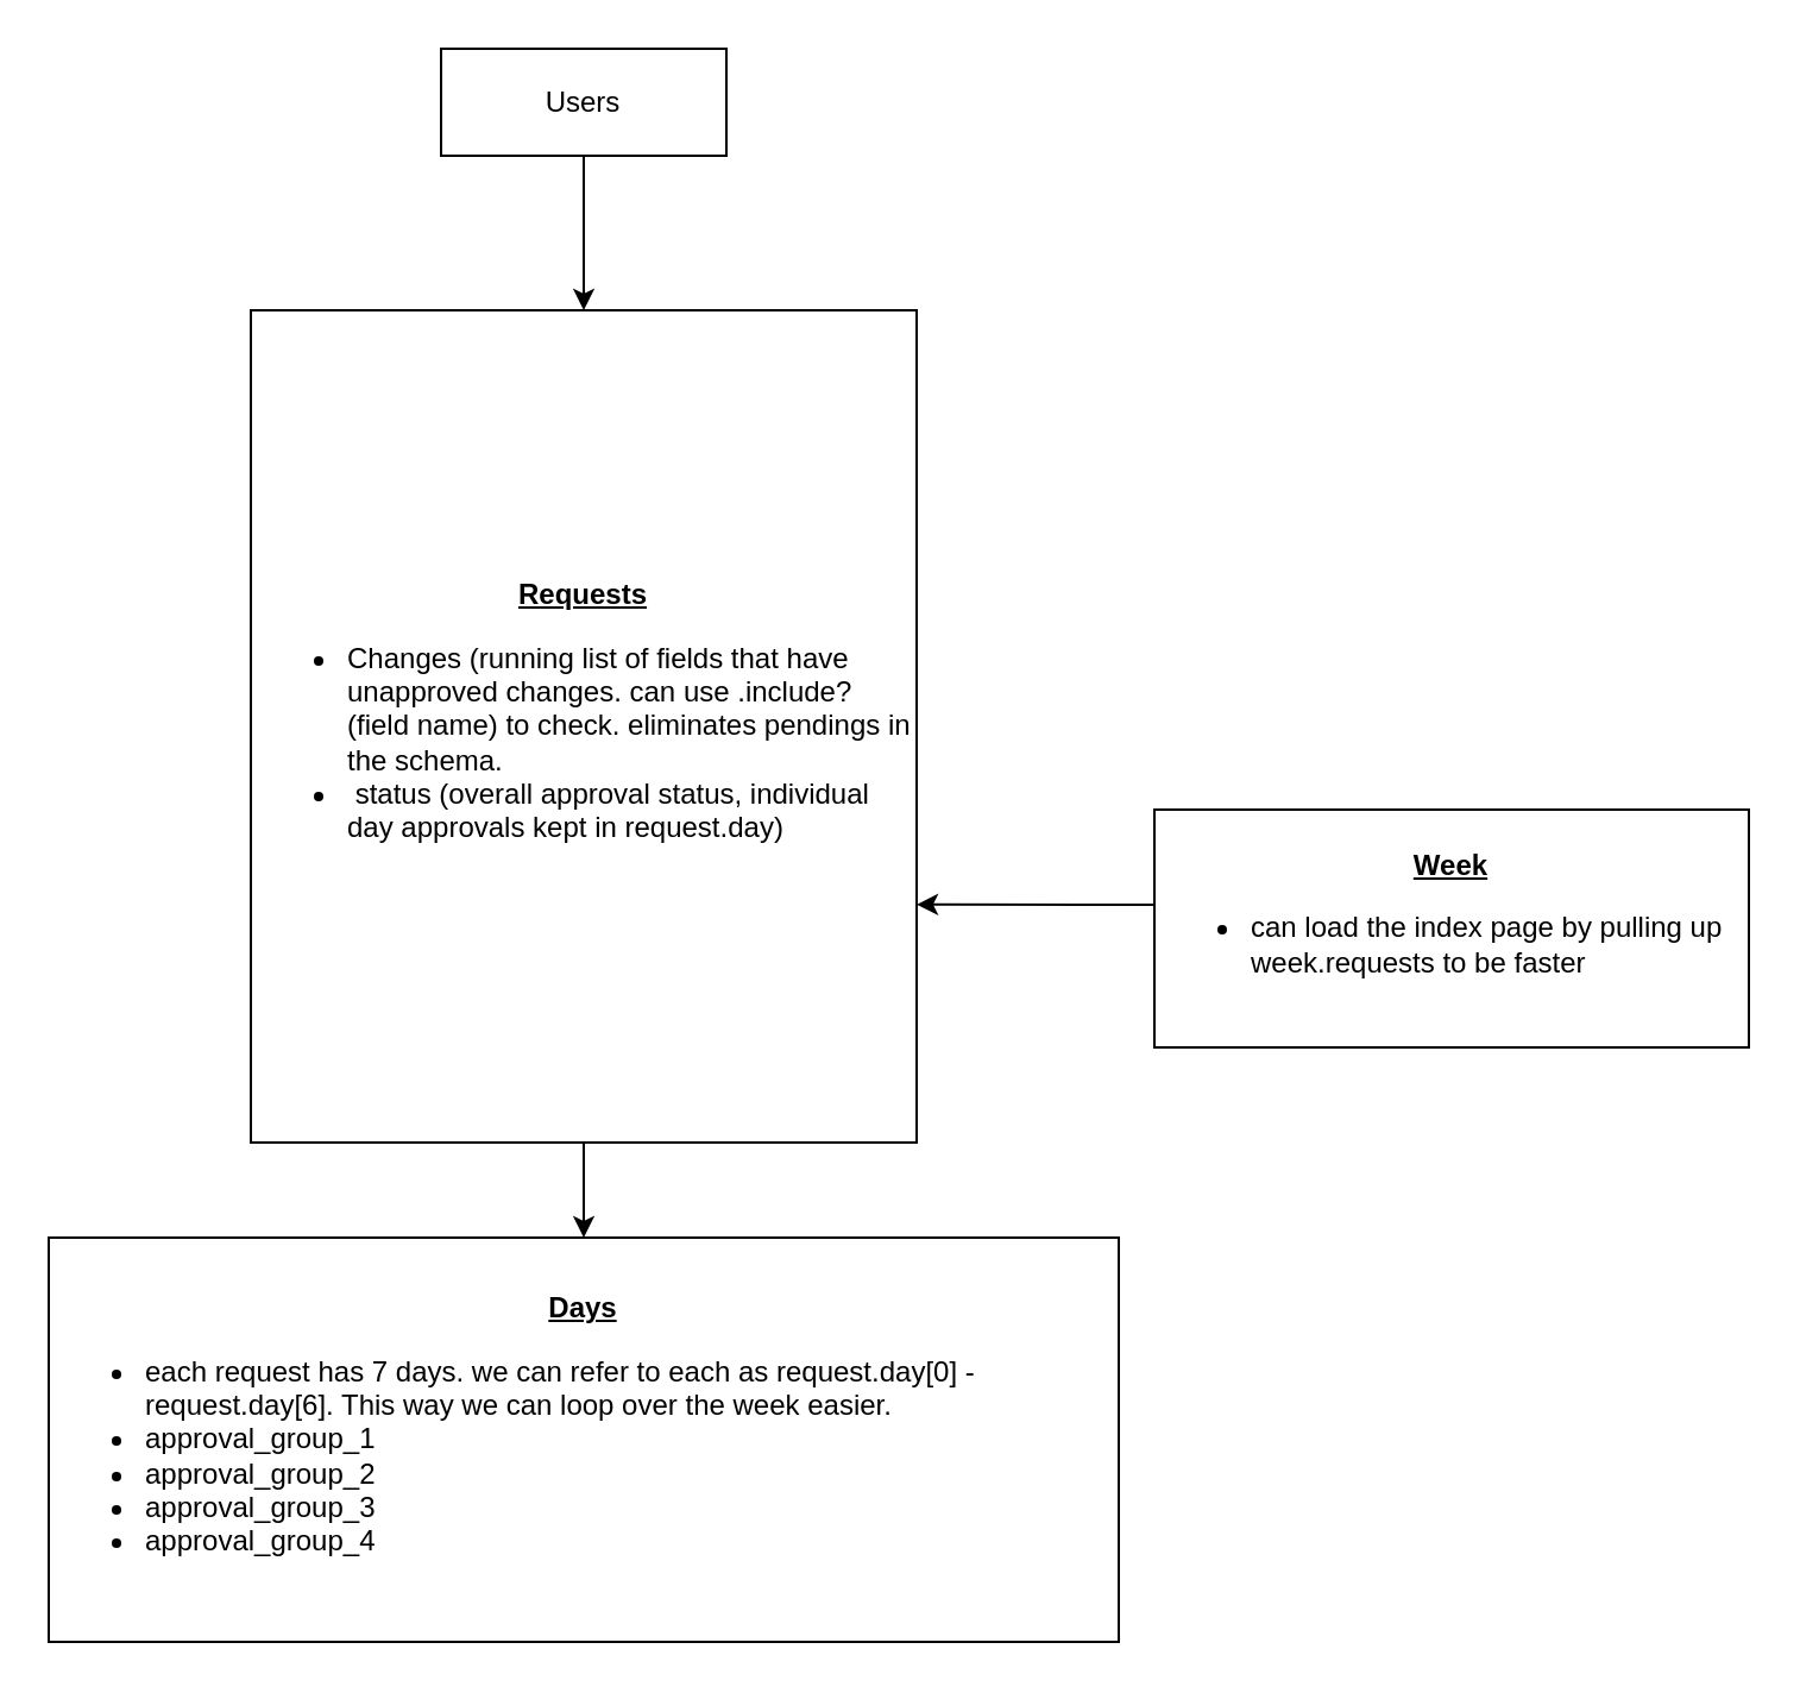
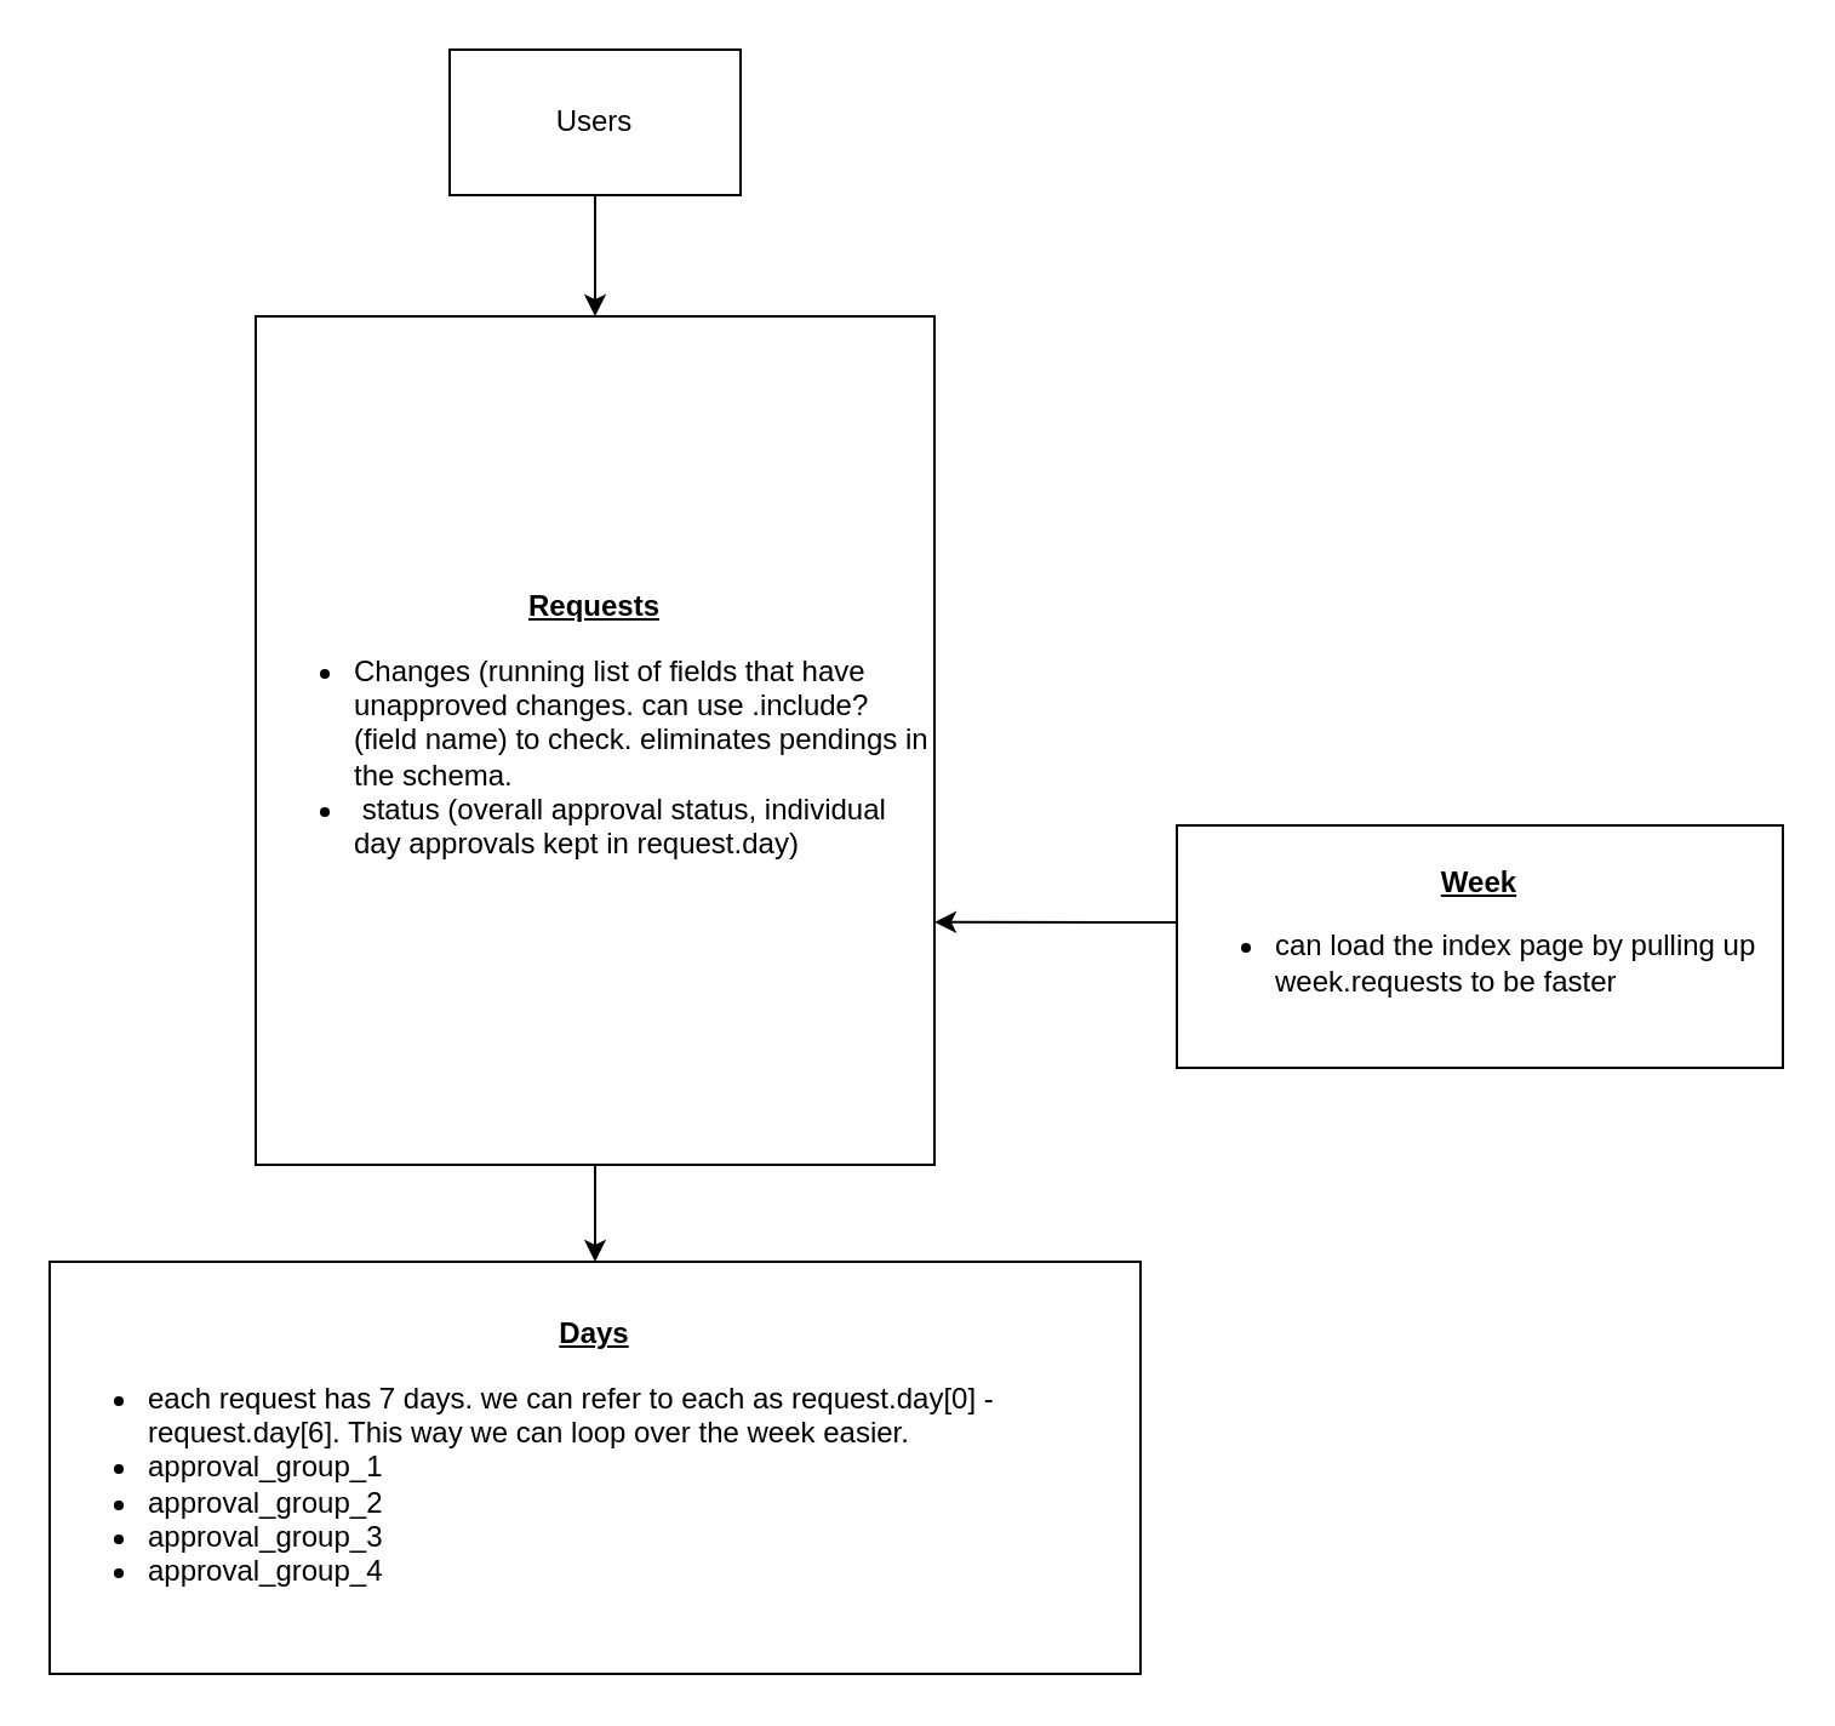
  <mxCell id="0" />
  <mxCell id="1" parent="0" />
  <mxCell id="2" style="edgeStyle=orthogonalEdgeStyle;rounded=0;orthogonalLoop=1;jettySize=auto;html=1;exitX=0.5;exitY=1;exitDx=0;exitDy=0;" edge="1" parent="1" source="3" target="8"><mxGeometry relative="1" as="geometry" /></mxCell>
  <mxCell id="3" value="&lt;u&gt;&lt;b&gt;Requests&lt;/b&gt;&lt;/u&gt;&lt;br&gt;&lt;div align=&quot;left&quot;&gt;&lt;ul&gt;&lt;li&gt;Changes (running list of fields that have unapproved changes. can use .include?(field name) to check. eliminates pendings in the schema.&lt;/li&gt;&lt;li&gt;&amp;nbsp;status (overall approval status, individual day approvals kept in request.day)&lt;br&gt;&lt;/li&gt;&lt;/ul&gt;&lt;/div&gt;" style="rounded=0;whiteSpace=wrap;html=1;" vertex="1" parent="1"><mxGeometry x="105" y="130" width="280" height="350" as="geometry" /></mxCell>
  <mxCell id="4" style="edgeStyle=orthogonalEdgeStyle;rounded=0;orthogonalLoop=1;jettySize=auto;html=1;entryX=0.5;entryY=0;entryDx=0;entryDy=0;" edge="1" parent="1" source="5" target="3"><mxGeometry relative="1" as="geometry" /></mxCell>
- <mxCell id="5" value="Users" style="whiteSpace=wrap;html=1;" vertex="1" parent="1"><mxGeometry x="185" y="20" width="120" height="45" as="geometry" /></mxCell>
+ <mxCell id="5" value="Users" style="whiteSpace=wrap;html=1;" vertex="1" parent="1"><mxGeometry x="185" y="20" width="120" height="60" as="geometry" /></mxCell>
  <mxCell id="6" style="edgeStyle=orthogonalEdgeStyle;rounded=0;orthogonalLoop=1;jettySize=auto;html=1;entryX=1;entryY=0.714;entryDx=0;entryDy=0;entryPerimeter=0;" edge="1" parent="1" source="7" target="3"><mxGeometry relative="1" as="geometry"><Array as="points"><mxPoint x="455" y="380" /><mxPoint x="455" y="380" /></Array></mxGeometry></mxCell>
  <mxCell id="7" value="&lt;div&gt;&lt;u&gt;&lt;b&gt;Week&lt;/b&gt;&lt;/u&gt;&lt;/div&gt;&lt;div align=&quot;left&quot;&gt;&lt;ul&gt;&lt;li&gt;can load the index page by pulling up week.requests to be faster&lt;br&gt;&lt;/li&gt;&lt;/ul&gt;&lt;/div&gt;" style="rounded=0;whiteSpace=wrap;html=1;" vertex="1" parent="1"><mxGeometry x="485" y="340" width="250" height="100" as="geometry" /></mxCell>
  <mxCell id="8" value="&lt;div&gt;&lt;u&gt;&lt;b&gt;Days&lt;/b&gt;&lt;br&gt;&lt;/u&gt;&lt;/div&gt;&lt;div align=&quot;left&quot;&gt;&lt;ul&gt;&lt;li&gt;&lt;div&gt;each request has 7 days. we can refer to each as request.day[0] - request.day[6]. This way we can loop over the week easier.&lt;/div&gt;&lt;/li&gt;&lt;li&gt;approval_group_1&lt;/li&gt;&lt;li&gt;approval_group_2&lt;/li&gt;&lt;li&gt;approval_group_3&lt;/li&gt;&lt;li&gt;approval_group_4&lt;/li&gt;&lt;/ul&gt;&lt;/div&gt;" style="rounded=0;whiteSpace=wrap;html=1;" vertex="1" parent="1"><mxGeometry x="20" y="520" width="450" height="170" as="geometry" /></mxCell>
  <mxCell id="9" style="edgeStyle=orthogonalEdgeStyle;rounded=0;orthogonalLoop=1;jettySize=auto;html=1;exitX=0.5;exitY=1;exitDx=0;exitDy=0;" edge="1" parent="1" source="3" target="3"><mxGeometry relative="1" as="geometry" /></mxCell>
